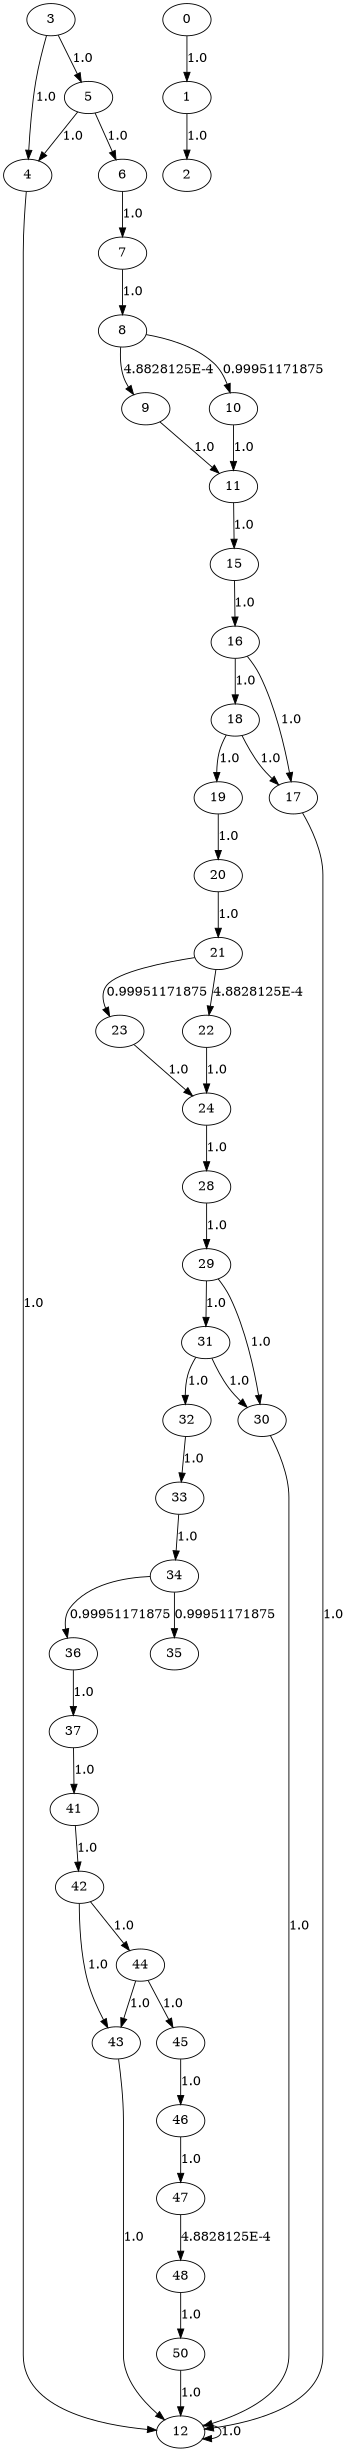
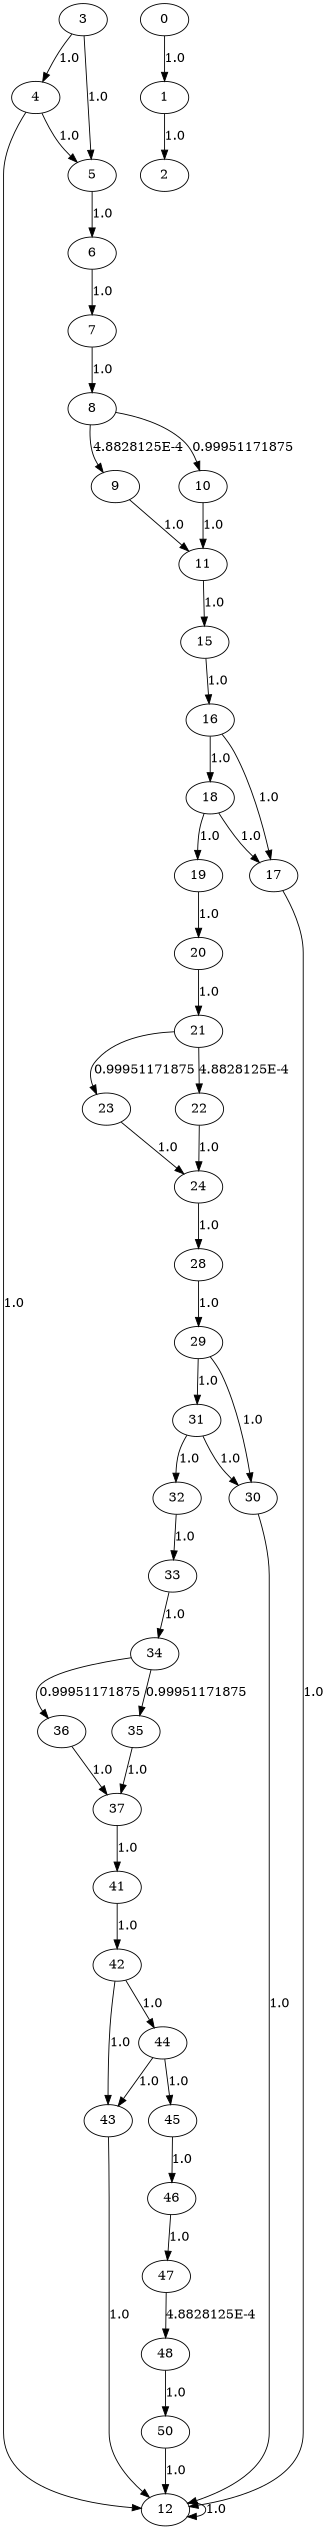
  digraph {
    22
    24
    28
    29
    44
    43
    45
    12
    46
    47
    23
    48
    30
    31
    50
    32
    33
    34
    10
    11
    15
    16
    35
    36
    17
    18
    37
    41
    42
    19
    20
    21
    0
    1
    2
    3
    4
    5
    6
    7
    8
    9
    22 -> 24 [label=1.0]
    24 -> 28 [label=1.0]
    28 -> 29 [label=1.0]
    29 -> 30 [label=1.0]
    29 -> 31 [label=1.0]
    44 -> 43 [label=1.0]
    44 -> 45 [label=1.0]
    43 -> 12 [label=1.0]
    45 -> 46 [label=1.0]
    12 -> 12 [label=1.0]
    46 -> 47 [label=1.0]
    47 -> 48 [label="4.8828125E-4"]
    23 -> 24 [label=1.0]
    48 -> 50 [label=1.0]
    30 -> 12 [label=1.0]
    31 -> 30 [label=1.0]
    31 -> 32 [label=1.0]
    50 -> 12 [label=1.0]
    32 -> 33 [label=1.0]
    33 -> 34 [label=1.0]
    34 -> 35 [label=0.99951171875]
    34 -> 36 [label=0.99951171875]
    10 -> 11 [label=1.0]
    11 -> 15 [label=1.0]
    15 -> 16 [label=1.0]
    16 -> 17 [label=1.0]
    16 -> 18 [label=1.0]
+   35 -> 37 [label=1.0]
    36 -> 37 [label=1.0]
    17 -> 12 [label=1.0]
    18 -> 17 [label=1.0]
    18 -> 19 [label=1.0]
    37 -> 41 [label=1.0]
    41 -> 42 [label=1.0]
    42 -> 44 [label=1.0]
    42 -> 43 [label=1.0]
    19 -> 20 [label=1.0]
    20 -> 21 [label=1.0]
    21 -> 22 [label="4.8828125E-4"]
    21 -> 23 [label=0.99951171875]
    0 -> 1 [label=1.0]
    1 -> 2 [label=1.0]
    3 -> 4 [label=1.0]
    3 -> 5 [label=1.0]
    4 -> 12 [label=1.0]
-   5 -> 4 [label=1.0]
+   4 -> 5 [label=1.0]
    5 -> 6 [label=1.0]
    6 -> 7 [label=1.0]
    7 -> 8 [label=1.0]
    8 -> 10 [label=0.99951171875]
    8 -> 9 [label="4.8828125E-4"]
    9 -> 11 [label=1.0]
  }
